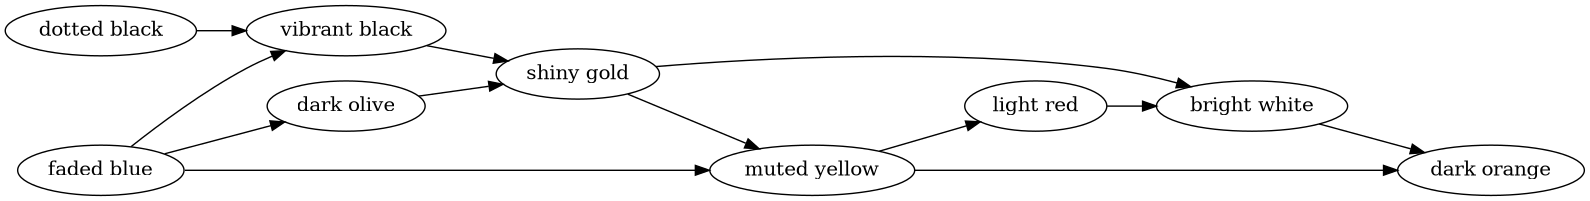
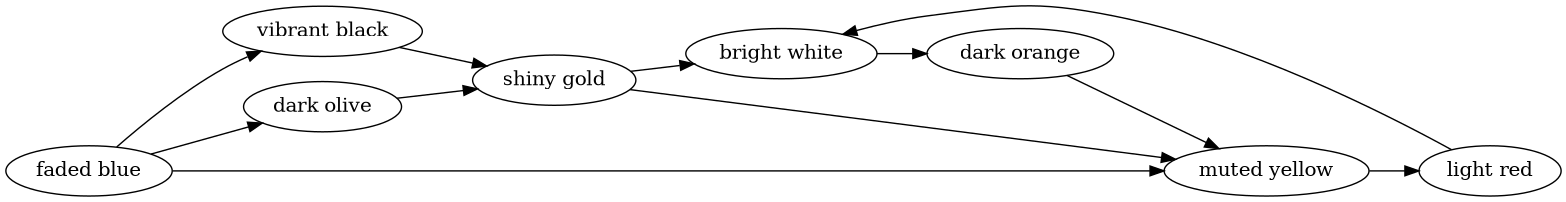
  strict digraph {
    rankdir=LR
    edge [weight=1]
    "bright white"
    "dark orange"
    "light red"
    n4 [label="vibrant black"]
    "shiny gold"
    "muted yellow"
    "dark olive"
    "faded blue"
-   "dotted black"
    "bright white" -> "dark orange" [weight=3]
    "light red" -> "bright white"
    n4 -> "shiny gold" [weight=2]
    "shiny gold" -> "bright white"
    "shiny gold" -> "muted yellow" [weight=2]
-   "muted yellow" -> "dark orange" [weight=4]
+   "dark orange" -> "muted yellow" [weight=4]
    "muted yellow" -> "light red" [weight=2]
    "dark olive" -> "shiny gold"
    "faded blue" -> n4 [weight=5]
    "faded blue" -> "muted yellow" [weight=9]
    "faded blue" -> "dark olive" [weight=3]
-   "dotted black" -> n4 [weight=6]
  }
